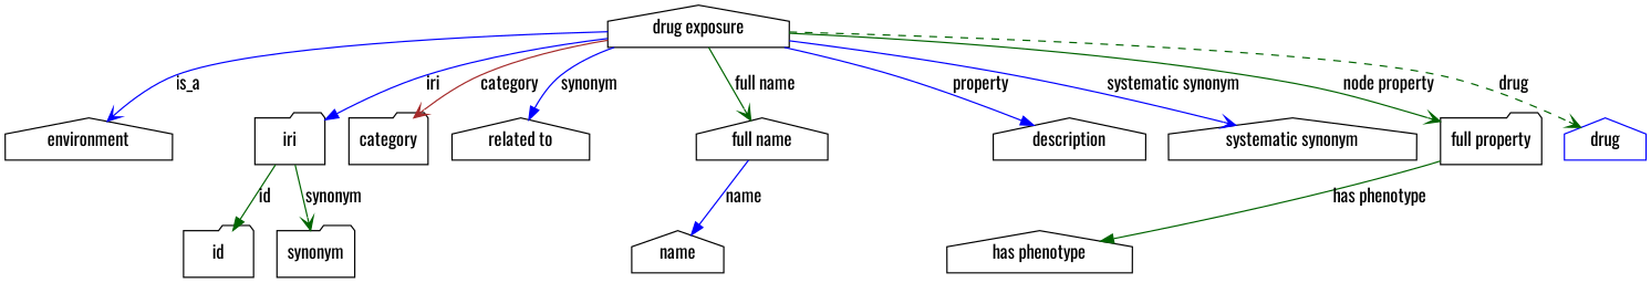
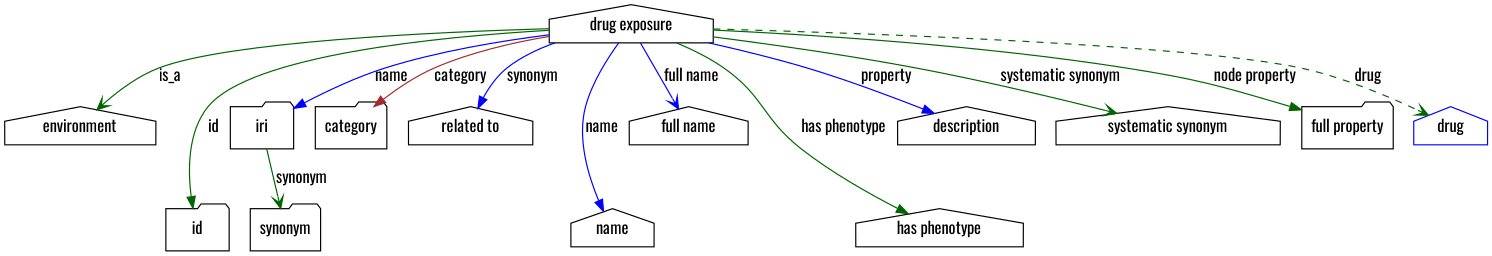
  digraph {
    fontname=Oswald
    node [fontname=Oswald shape=house color=black]
    edge [arrowhead=vee color=blue fontname=Oswald style=solid]
    n1 [height=0.5 label="drug exposure" width=1.6792 color=""]
    environment [height=0.5 width=1.5223 color=""]
    id [height=0.5 shape=folder width=0.75]
    name [height=0.5 width=0.75]
    category [height=0.5 shape=folder width=0.75]
    "related to" [height=0.5 width=0.75]
    n7 [height=0.5 label="full property" shape=folder width=0.75]
    iri [height=0.5 shape=folder width=0.75]
    "full name" [height=0.5 width=0.75]
    description [height=0.5 width=0.75]
    "systematic synonym" [height=0.5 width=0.75]
    "has phenotype" [height=0.5 width=0.75]
    drug [color=blue height=0.5 width=0.75]
    synonym [height=0.5 shape=folder width=0.75]
-   n1 -> environment [label=is_a style=""]
-   iri -> id [arrowhead=normal color=darkgreen label=id]
-   "full name" -> name [arrowhead=normal label=name]
-   n1 -> category [color=brown label=category]
+   n1 -> environment [color=darkgreen label=is_a style=""]
+   n1 -> id [arrowhead=normal color=darkgreen label=id]
+   n1 -> name [arrowhead=normal label=name]
+   n1 -> category [arrowhead=normal color=brown label=category]
    n1 -> "related to" [arrowhead=normal label=synonym]
-   n1 -> n7 [color=darkgreen label="node property"]
-   n1 -> iri [arrowhead=normal label=iri]
-   n1 -> "full name" [color=darkgreen label="full name"]
+   n1 -> n7 [arrowhead=normal color=darkgreen label="node property"]
+   n1 -> iri [arrowhead=normal label=name]
+   n1 -> "full name" [label="full name"]
    n1 -> description [arrowhead=normal label=property]
-   n1 -> "systematic synonym" [label="systematic synonym"]
-   n7 -> "has phenotype" [arrowhead=normal color=darkgreen label="has phenotype"]
+   n1 -> "systematic synonym" [color=darkgreen label="systematic synonym"]
+   n1 -> "has phenotype" [arrowhead=normal color=darkgreen label="has phenotype"]
    n1 -> drug [color=darkgreen label=drug style=dashed]
    iri -> synonym [color=darkgreen label=synonym]
  }
